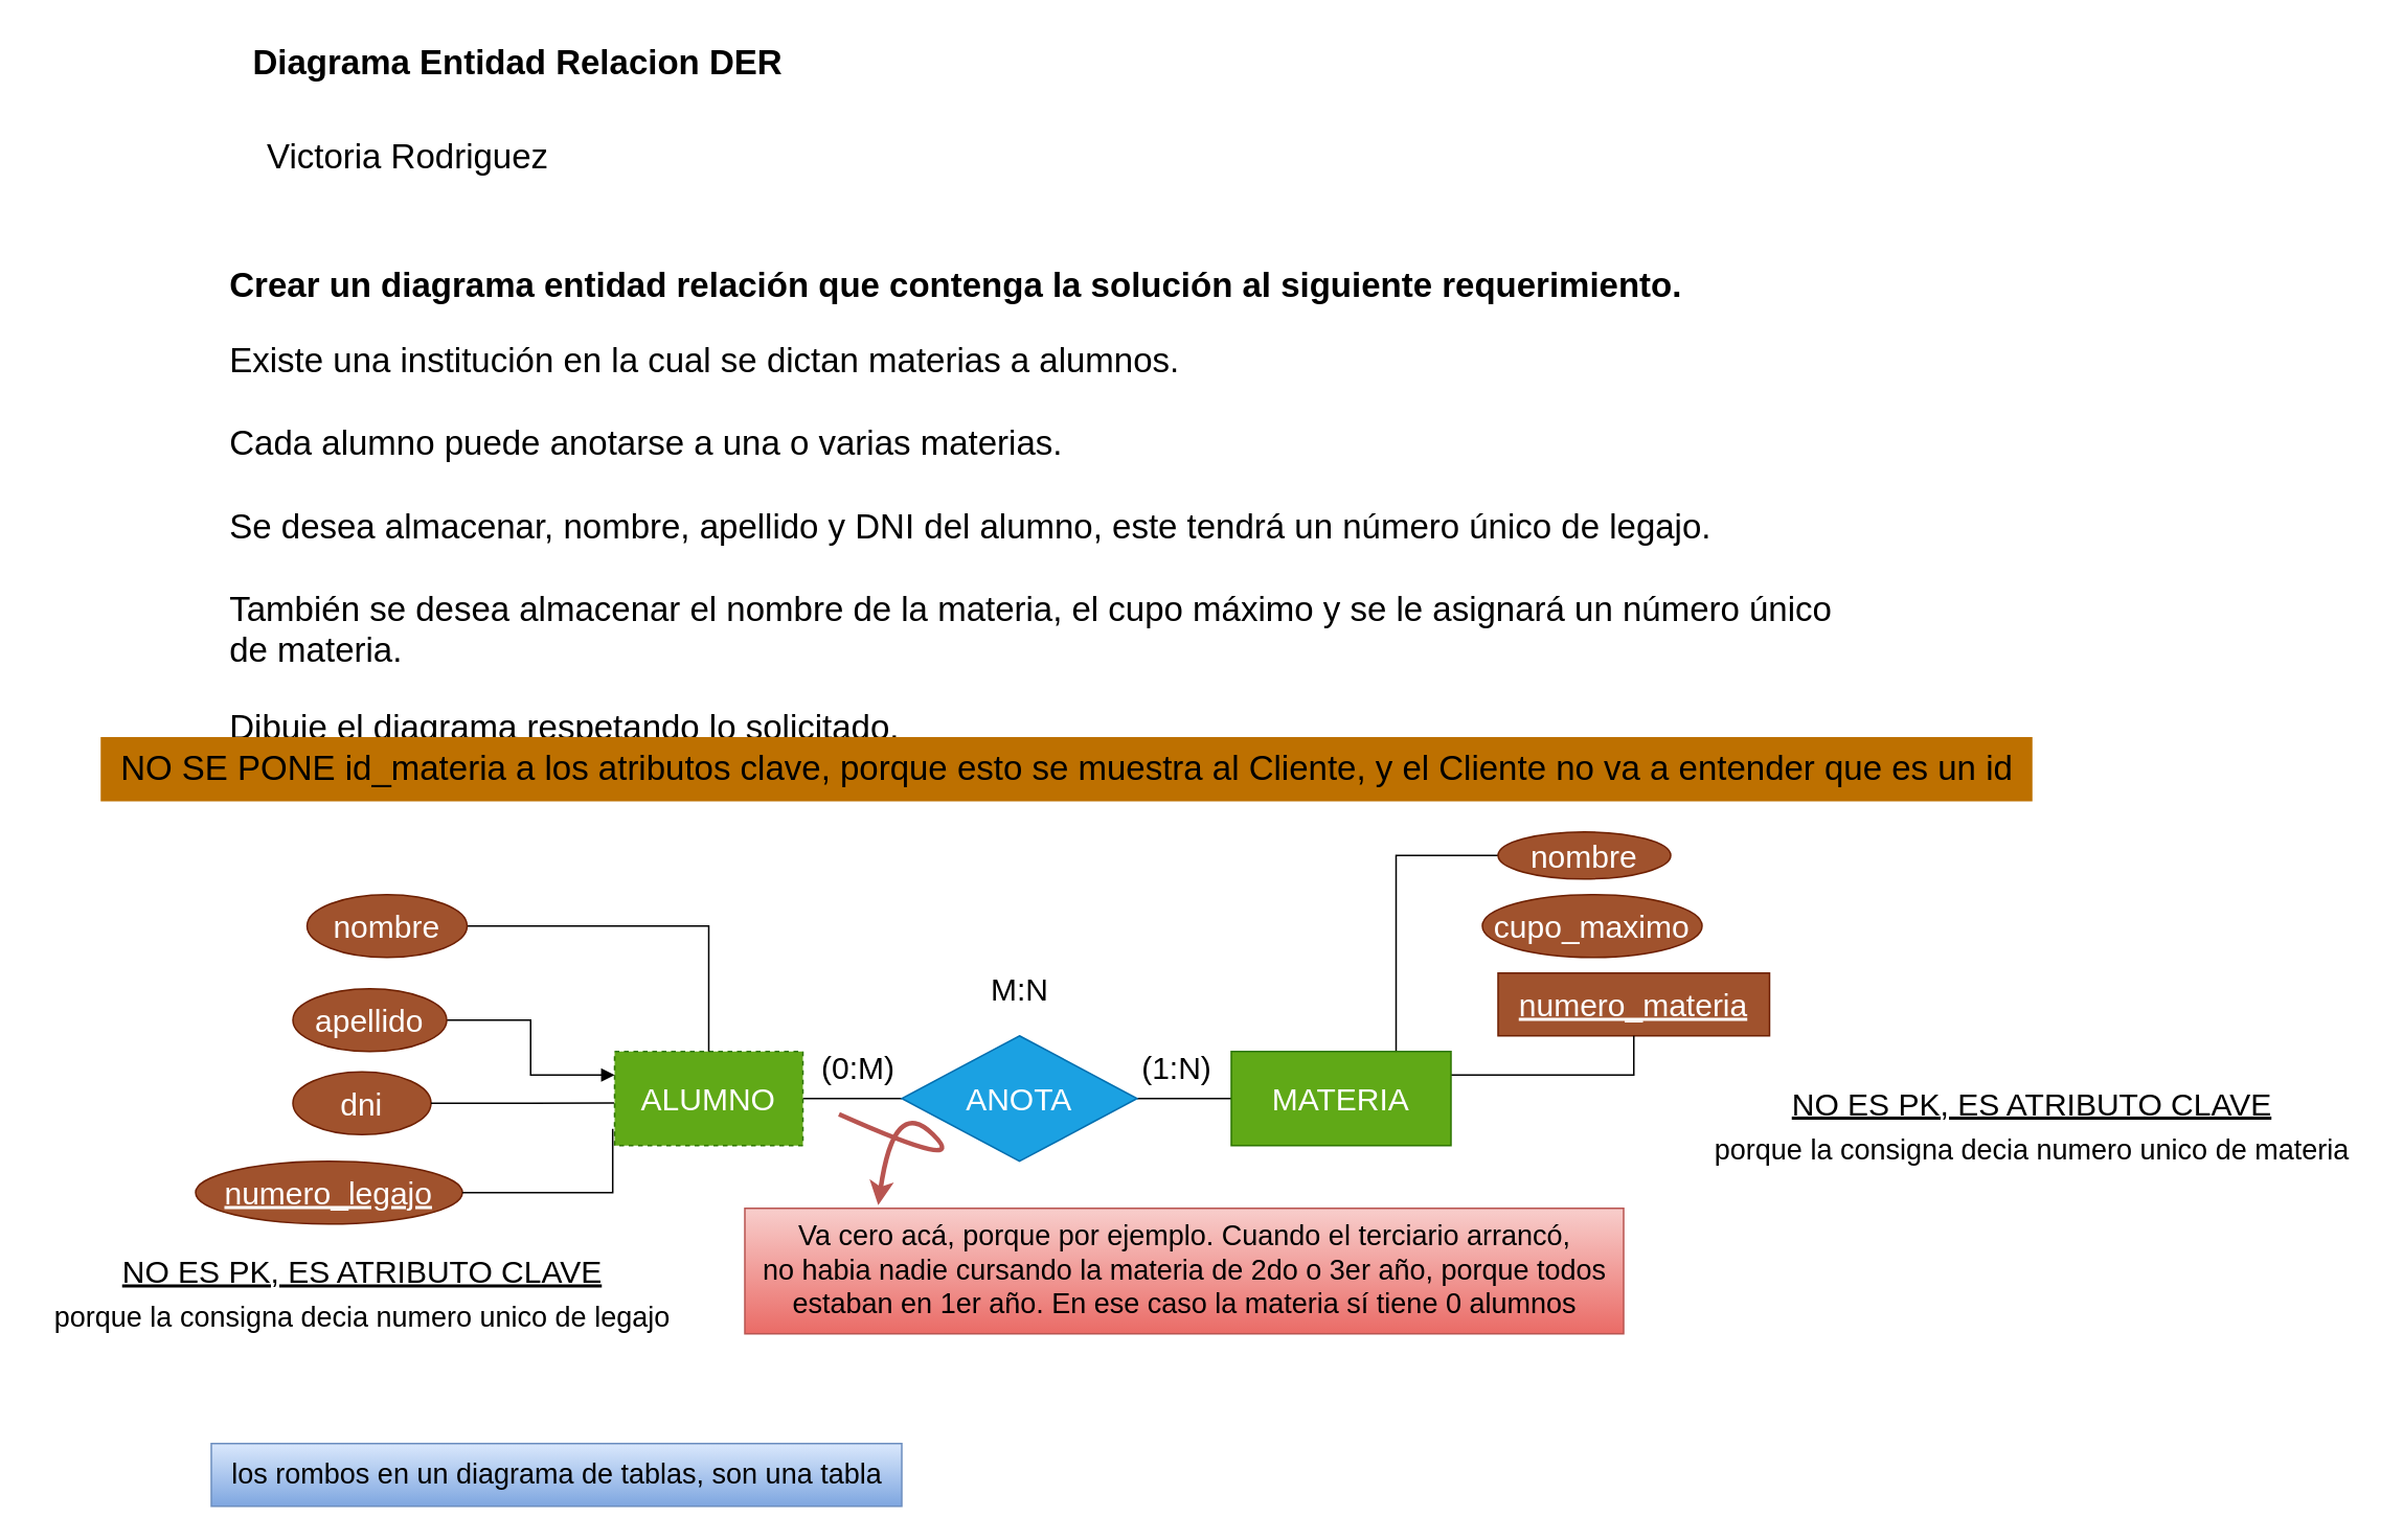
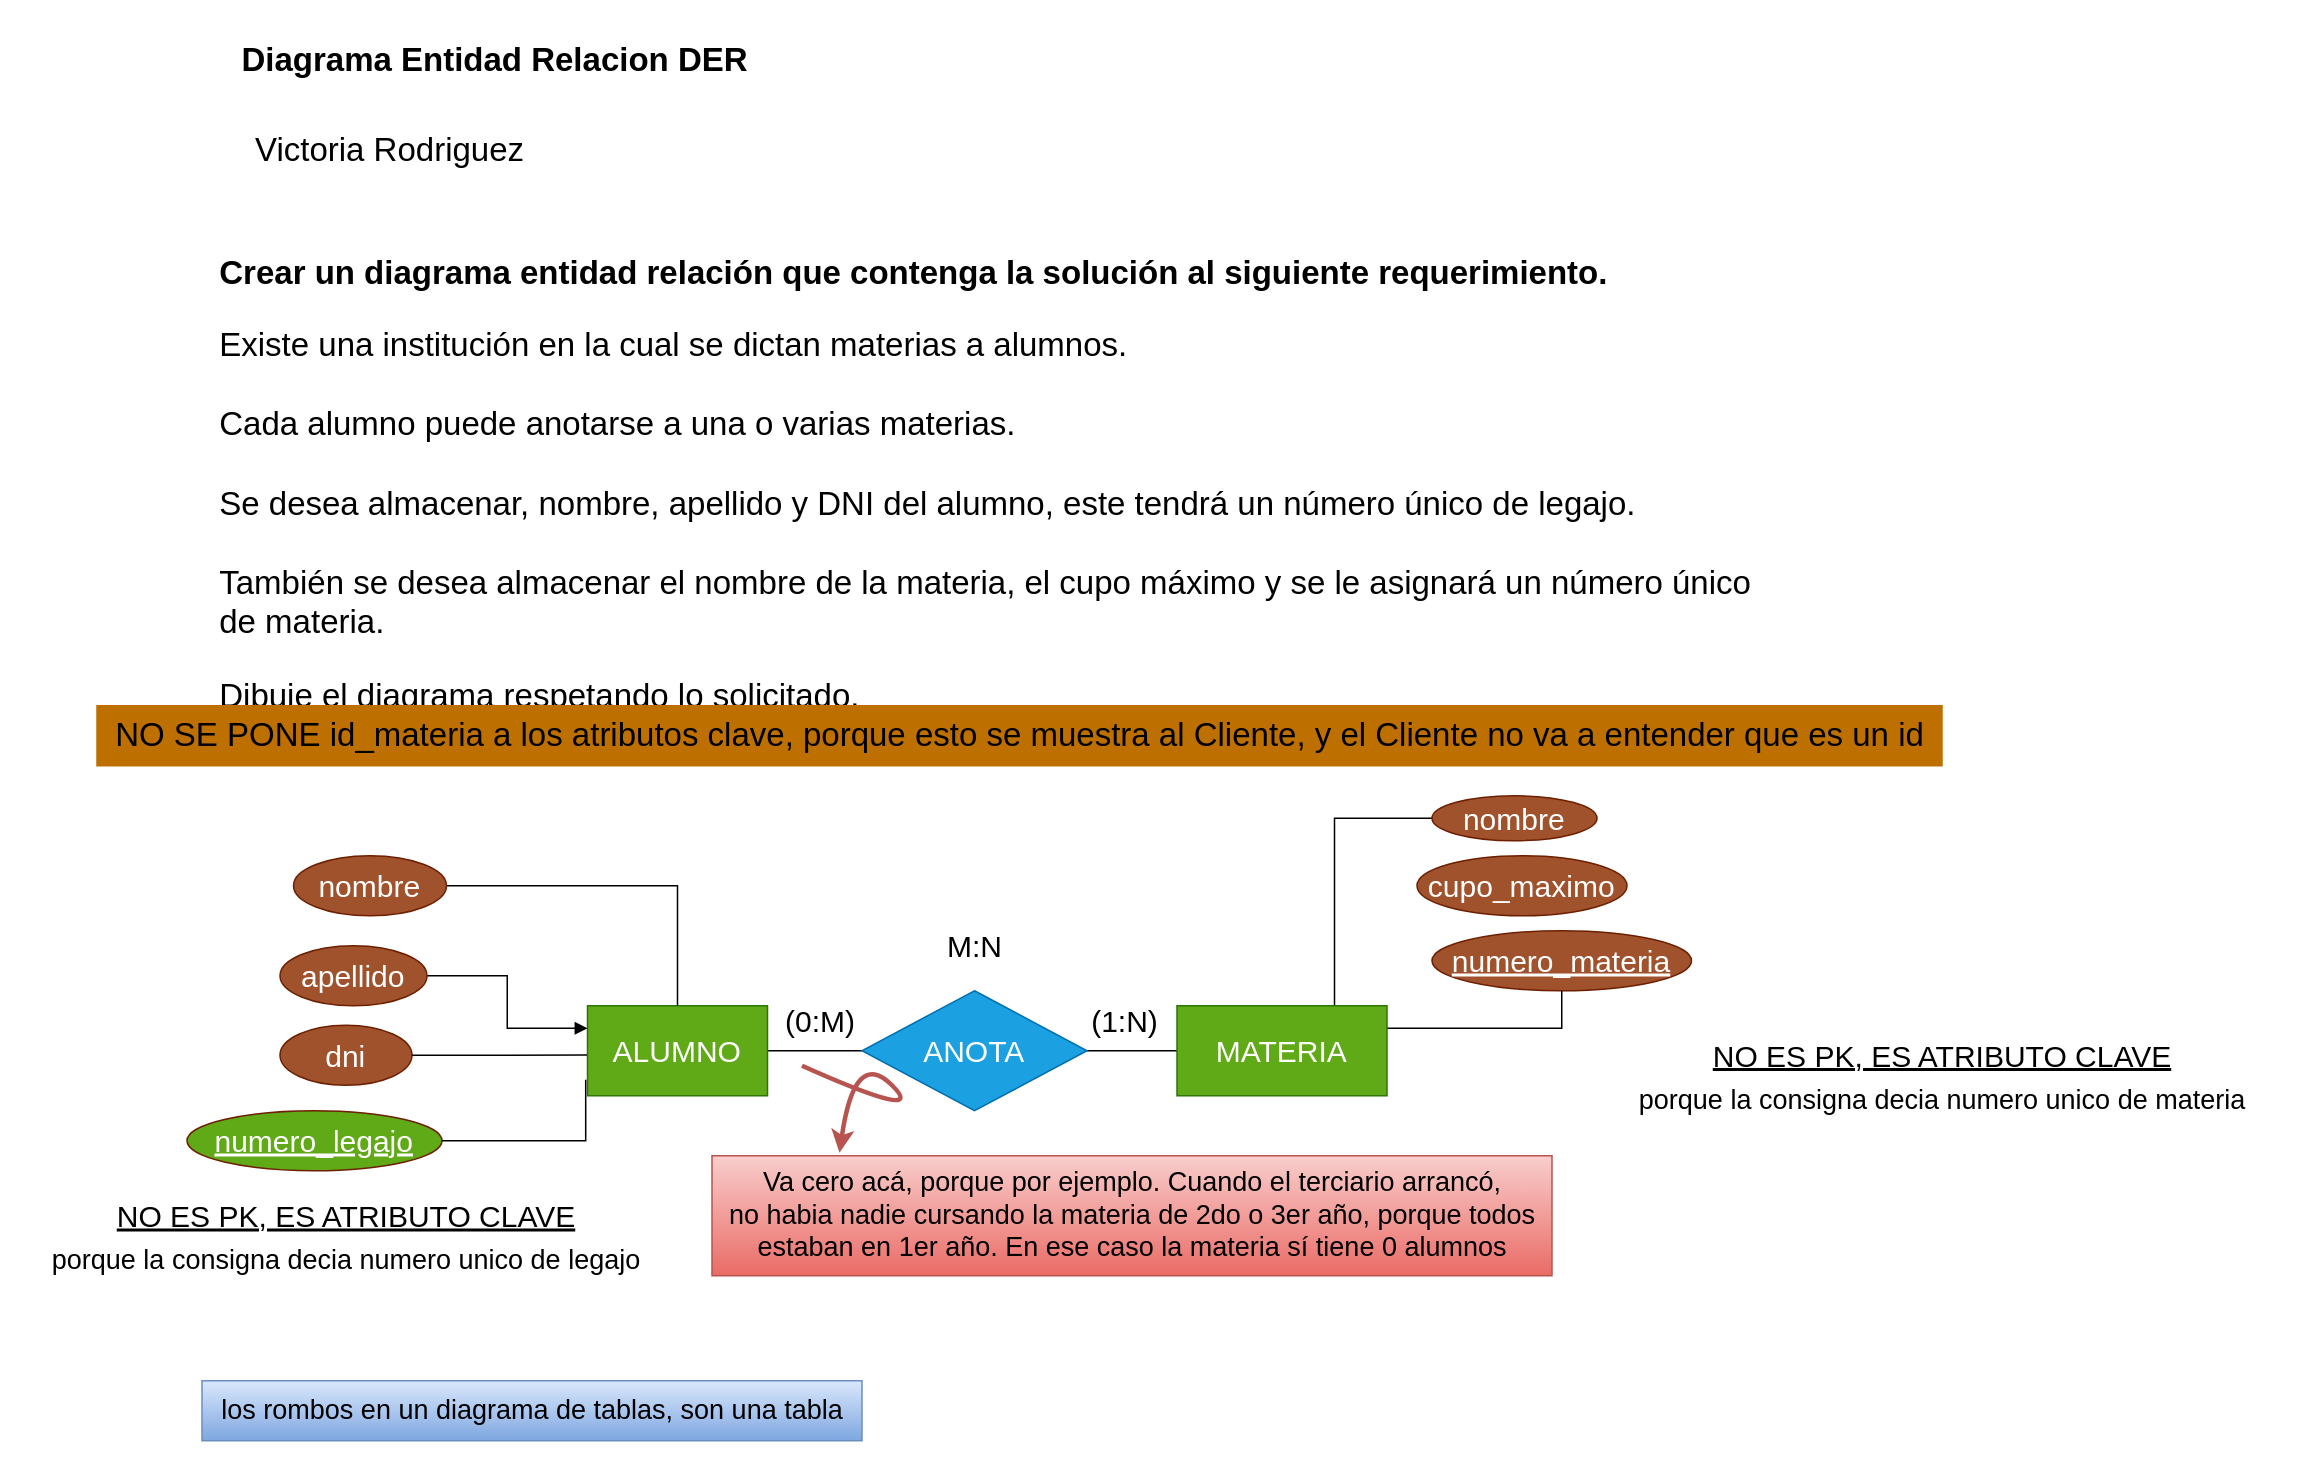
  <mxCell id="0" />
  <mxCell id="1" parent="0" />
  <mxCell id="2" style="edgeStyle=orthogonalEdgeStyle;rounded=0;orthogonalLoop=1;jettySize=auto;html=1;exitX=1;exitY=0.5;exitDx=0;exitDy=0;entryX=0;entryY=0.5;entryDx=0;entryDy=0;endArrow=none;startFill=0;fontSize=20;" parent="1" source="3" target="13" edge="1"><mxGeometry relative="1" as="geometry" /></mxCell>
- <mxCell id="3" value="ALUMNO" style="rounded=0;whiteSpace=wrap;html=1;fontSize=20;fillColor=#60a917;fontColor=#ffffff;strokeColor=#2D7600;dashed=1;" parent="1" vertex="1"><mxGeometry x="391" y="670" width="120" height="60" as="geometry" /></mxCell>
+ <mxCell id="3" value="ALUMNO" style="rounded=0;whiteSpace=wrap;html=1;fontSize=20;fillColor=#60a917;fontColor=#ffffff;strokeColor=#2D7600;" parent="1" vertex="1"><mxGeometry x="391" y="670" width="120" height="60" as="geometry" /></mxCell>
  <mxCell id="4" style="edgeStyle=orthogonalEdgeStyle;rounded=0;orthogonalLoop=1;jettySize=auto;html=1;exitX=1;exitY=0.5;exitDx=0;exitDy=0;entryX=0.5;entryY=0;entryDx=0;entryDy=0;endArrow=none;startFill=0;fontSize=20;" parent="1" source="5" target="3" edge="1"><mxGeometry relative="1" as="geometry" /></mxCell>
  <mxCell id="5" value="nombre" style="ellipse;whiteSpace=wrap;html=1;fontSize=20;fillColor=#a0522d;fontColor=#ffffff;strokeColor=#6D1F00;" parent="1" vertex="1"><mxGeometry x="195" y="570" width="102" height="40" as="geometry" /></mxCell>
  <mxCell id="6" style="edgeStyle=orthogonalEdgeStyle;rounded=0;orthogonalLoop=1;jettySize=auto;html=1;exitX=1;exitY=0.5;exitDx=0;exitDy=0;entryX=0;entryY=0.25;entryDx=0;entryDy=0;endArrow=block;startFill=0;fontSize=20;" parent="1" source="7" target="3" edge="1"><mxGeometry relative="1" as="geometry" /></mxCell>
  <mxCell id="7" value="apellido" style="ellipse;whiteSpace=wrap;html=1;fontSize=20;fillColor=#a0522d;fontColor=#ffffff;strokeColor=#6D1F00;" parent="1" vertex="1"><mxGeometry x="186" y="630" width="98" height="40" as="geometry" /></mxCell>
  <mxCell id="8" value="dni" style="ellipse;whiteSpace=wrap;html=1;fontSize=20;fillColor=#a0522d;fontColor=#ffffff;strokeColor=#6D1F00;" parent="1" vertex="1"><mxGeometry x="186" y="683" width="88" height="40" as="geometry" /></mxCell>
- <mxCell id="9" value="&lt;u&gt;numero_legajo&lt;/u&gt;" style="ellipse;whiteSpace=wrap;html=1;fontSize=20;fillColor=#a0522d;fontColor=#ffffff;strokeColor=#6D1F00;" parent="1" vertex="1"><mxGeometry x="124" y="740" width="170" height="40" as="geometry" /></mxCell>
+ <mxCell id="9" value="&lt;u&gt;numero_legajo&lt;/u&gt;" style="ellipse;whiteSpace=wrap;html=1;fontSize=20;fillColor=#60a917;fontColor=#ffffff;strokeColor=#6D1F00;" parent="1" vertex="1"><mxGeometry x="124" y="740" width="170" height="40" as="geometry" /></mxCell>
  <mxCell id="10" style="edgeStyle=orthogonalEdgeStyle;rounded=0;orthogonalLoop=1;jettySize=auto;html=1;exitX=1;exitY=0.5;exitDx=0;exitDy=0;entryX=-0.003;entryY=0.547;entryDx=0;entryDy=0;entryPerimeter=0;endArrow=none;startFill=0;fontSize=20;" parent="1" source="8" target="3" edge="1"><mxGeometry relative="1" as="geometry" /></mxCell>
  <mxCell id="11" style="edgeStyle=orthogonalEdgeStyle;rounded=0;orthogonalLoop=1;jettySize=auto;html=1;exitX=1;exitY=0.5;exitDx=0;exitDy=0;entryX=-0.01;entryY=0.822;entryDx=0;entryDy=0;entryPerimeter=0;endArrow=none;startFill=0;fontSize=20;" parent="1" source="9" target="3" edge="1"><mxGeometry relative="1" as="geometry" /></mxCell>
  <mxCell id="12" style="edgeStyle=orthogonalEdgeStyle;rounded=0;orthogonalLoop=1;jettySize=auto;html=1;exitX=1;exitY=0.5;exitDx=0;exitDy=0;entryX=0;entryY=0.5;entryDx=0;entryDy=0;endArrow=none;startFill=0;fontSize=20;" parent="1" source="13" edge="1"><mxGeometry relative="1" as="geometry"><mxPoint x="784" y="700" as="targetPoint" /></mxGeometry></mxCell>
  <mxCell id="13" value="ANOTA" style="rhombus;whiteSpace=wrap;html=1;fontSize=20;fillColor=#1ba1e2;fontColor=#ffffff;strokeColor=#006EAF;" parent="1" vertex="1"><mxGeometry x="574" y="660" width="150" height="80" as="geometry" /></mxCell>
  <mxCell id="14" style="edgeStyle=orthogonalEdgeStyle;rounded=0;orthogonalLoop=1;jettySize=auto;html=1;exitX=0;exitY=0.5;exitDx=0;exitDy=0;entryX=0.75;entryY=0;entryDx=0;entryDy=0;endArrow=none;startFill=0;fontSize=20;" parent="1" source="15" target="22" edge="1"><mxGeometry relative="1" as="geometry"><mxPoint x="924" y="670" as="targetPoint" /></mxGeometry></mxCell>
  <mxCell id="15" value="nombre" style="ellipse;whiteSpace=wrap;html=1;fontSize=20;fillColor=#a0522d;fontColor=#ffffff;strokeColor=#6D1F00;" parent="1" vertex="1"><mxGeometry x="954" y="530" width="110" height="30" as="geometry" /></mxCell>
  <mxCell id="16" value="cupo_maximo" style="ellipse;whiteSpace=wrap;html=1;fontSize=20;fillColor=#a0522d;fontColor=#ffffff;strokeColor=#6D1F00;" parent="1" vertex="1"><mxGeometry x="944" y="570" width="140" height="40" as="geometry" /></mxCell>
- <mxCell id="17" value="&lt;u&gt;numero_materia&lt;/u&gt;" style="whiteSpace=wrap;html=1;fontSize=20;fillColor=#a0522d;fontColor=#ffffff;strokeColor=#6D1F00;rounded=0;" parent="1" vertex="1"><mxGeometry x="954" y="620" width="173" height="40" as="geometry" /></mxCell>
+ <mxCell id="17" value="&lt;u&gt;numero_materia&lt;/u&gt;" style="ellipse;whiteSpace=wrap;html=1;fontSize=20;fillColor=#a0522d;fontColor=#ffffff;strokeColor=#6D1F00;" parent="1" vertex="1"><mxGeometry x="954" y="620" width="173" height="40" as="geometry" /></mxCell>
  <mxCell id="18" value="&lt;font&gt;(0:M)&lt;/font&gt;" style="text;html=1;align=center;verticalAlign=middle;resizable=0;points=[];autosize=1;strokeColor=none;fillColor=none;fontSize=20;" parent="1" vertex="1"><mxGeometry x="511" y="660" width="70" height="40" as="geometry" /></mxCell>
  <mxCell id="19" value="&lt;font&gt;(1:N)&lt;/font&gt;" style="text;html=1;align=center;verticalAlign=middle;resizable=0;points=[];autosize=1;strokeColor=none;fillColor=none;fontSize=20;" parent="1" vertex="1"><mxGeometry x="714" y="660" width="70" height="40" as="geometry" /></mxCell>
  <mxCell id="20" value="&lt;div&gt;&lt;span style=&quot;background-color: transparent; color: light-dark(rgb(0, 0, 0), rgb(255, 255, 255));&quot;&gt;M:N&lt;/span&gt;&lt;/div&gt;" style="text;html=1;align=center;verticalAlign=middle;resizable=0;points=[];autosize=1;strokeColor=none;fillColor=none;fontSize=20;" parent="1" vertex="1"><mxGeometry x="619" y="610" width="60" height="40" as="geometry" /></mxCell>
  <mxCell id="21" style="edgeStyle=orthogonalEdgeStyle;rounded=0;orthogonalLoop=1;jettySize=auto;html=1;exitX=1;exitY=0.25;exitDx=0;exitDy=0;entryX=0.5;entryY=1;entryDx=0;entryDy=0;endArrow=none;startFill=0;fontSize=20;" parent="1" source="22" target="17" edge="1"><mxGeometry relative="1" as="geometry" /></mxCell>
  <mxCell id="22" value="MATERIA" style="rounded=0;whiteSpace=wrap;html=1;fontSize=20;fillColor=#60a917;fontColor=#ffffff;strokeColor=#2D7600;" parent="1" vertex="1"><mxGeometry x="784" y="670" width="140" height="60" as="geometry" /></mxCell>
  <mxCell id="23" value="Diagrama Entidad Relacion DER" style="text;html=1;align=center;verticalAlign=middle;resizable=0;points=[];autosize=1;strokeColor=none;fillColor=none;fontSize=22;fontStyle=1" parent="1" vertex="1"><mxGeometry x="159" width="340" height="40" as="geometry" y="20" /></mxCell>
  <mxCell id="24" value="&lt;font&gt;Victoria Rodriguez&lt;/font&gt;" style="text;html=1;align=center;verticalAlign=middle;resizable=0;points=[];autosize=1;strokeColor=none;fillColor=none;fontSize=22;" parent="1" vertex="1"><mxGeometry x="159" y="80" width="200" height="40" as="geometry" /></mxCell>
  <mxCell id="25" value="&lt;p class=&quot;&quot; data-end=&quot;138&quot; data-start=&quot;44&quot;&gt;&lt;strong data-end=&quot;138&quot; data-start=&quot;47&quot;&gt;&lt;font&gt;Crear un diagrama entidad relación que contenga la solución al siguiente requerimiento.&lt;/font&gt;&lt;/strong&gt;&lt;/p&gt;&lt;p class=&quot;&quot; data-end=&quot;467&quot; data-start=&quot;140&quot;&gt;&lt;font&gt;Existe una institución en la cual se dictan materias a alumnos.&lt;br data-end=&quot;206&quot; data-start=&quot;203&quot;&gt;&lt;br&gt;Cada alumno puede anotarse a una o varias materias.&lt;br data-end=&quot;260&quot; data-start=&quot;257&quot;&gt;&lt;br&gt;Se desea almacenar, nombre, apellido y DNI del alumno, este tendrá un número único de legajo.&lt;br data-end=&quot;356&quot; data-start=&quot;353&quot;&gt;&lt;br&gt;También se desea almacenar el nombre de la materia, el cupo máximo y se le asignará un número único de materia.&lt;/font&gt;&lt;/p&gt;&lt;p class=&quot;&quot; data-end=&quot;513&quot; data-start=&quot;469&quot;&gt;&lt;font&gt;Dibuje el diagrama respetando lo solicitado.&lt;/font&gt;&lt;/p&gt;" style="text;whiteSpace=wrap;html=1;fontSize=22;" parent="1" vertex="1"><mxGeometry x="144" y="140" width="1050" height="310" as="geometry" /></mxCell>
  <mxCell id="26" value="&lt;u&gt;NO ES PK, ES ATRIBUTO CLAVE&lt;br&gt;&lt;/u&gt;" style="text;html=1;align=center;verticalAlign=middle;resizable=0;points=[];autosize=1;strokeColor=none;fillColor=none;fontSize=20;" parent="1" vertex="1"><mxGeometry x="65" y="790" width="330" height="40" as="geometry" /></mxCell>
  <mxCell id="27" value="porque la consigna decia numero unico de legajo" style="text;html=1;align=center;verticalAlign=middle;resizable=0;points=[];autosize=1;strokeColor=none;fillColor=none;fontSize=18;" parent="1" vertex="1"><mxGeometry x="20" y="820" width="420" height="40" as="geometry" /></mxCell>
  <mxCell id="28" value="&lt;u&gt;NO ES PK, ES ATRIBUTO CLAVE&lt;br&gt;&lt;/u&gt;" style="text;html=1;align=center;verticalAlign=middle;resizable=0;points=[];autosize=1;strokeColor=none;fillColor=none;fontSize=20;" parent="1" vertex="1"><mxGeometry x="1129" y="683" width="330" height="40" as="geometry" /></mxCell>
  <mxCell id="29" value="porque la consigna decia numero unico de materia" style="text;html=1;align=center;verticalAlign=middle;resizable=0;points=[];autosize=1;strokeColor=none;fillColor=none;fontSize=18;" parent="1" vertex="1"><mxGeometry x="1079" y="713" width="430" height="40" as="geometry" /></mxCell>
  <mxCell id="30" value="&lt;font style=&quot;color: light-dark(rgb(0, 0, 0), rgb(0, 0, 0));&quot;&gt;NO SE PONE id_materia a los atributos clave, porque esto se muestra al Cliente, y el Cliente no va a entender que es un id&lt;/font&gt;" style="text;html=1;align=center;verticalAlign=middle;resizable=0;points=[];autosize=1;strokeColor=light-dark(#BD7000,#BAC139);fillColor=light-dark(#BD7000,#BAC139);fontSize=22;fontColor=#000000;" parent="1" vertex="1"><mxGeometry x="64" y="470" width="1230" height="40" as="geometry" /></mxCell>
  <mxCell id="31" value="Va cero acá, porque por ejemplo. Cuando el terciario arrancó, &lt;br&gt;no habia nadie cursando la materia de 2do o 3er año, porque todos &lt;br&gt;estaban en 1er año. En ese caso la materia sí tiene 0 alumnos" style="text;html=1;align=center;verticalAlign=middle;resizable=0;points=[];autosize=1;strokeColor=#b85450;fillColor=#f8cecc;fontSize=18;gradientColor=#ea6b66;" parent="1" vertex="1"><mxGeometry x="474" y="770" width="560" height="80" as="geometry" /></mxCell>
  <mxCell id="32" value="" style="curved=1;endArrow=classic;html=1;rounded=0;fontColor=light-dark(#000000,#CC0000);labelBackgroundColor=light-dark(#FFFFFF,#CC0000);fillColor=#f8cecc;gradientColor=#ea6b66;strokeColor=#b85450;strokeWidth=3;" parent="1" edge="1"><mxGeometry width="50" height="50" relative="1" as="geometry"><mxPoint x="534" y="710" as="sourcePoint" /><mxPoint x="559" y="768" as="targetPoint" /><Array as="points"><mxPoint x="619" y="748" /><mxPoint x="569" y="698" /></Array></mxGeometry></mxCell>
  <mxCell id="33" value="los rombos en un diagrama de tablas, son una tabla" style="text;html=1;align=center;verticalAlign=middle;resizable=0;points=[];autosize=1;strokeColor=#6c8ebf;fillColor=#dae8fc;gradientColor=#7ea6e0;fontSize=18;" parent="1" vertex="1"><mxGeometry x="134" y="920" width="440" height="40" as="geometry" /></mxCell>
